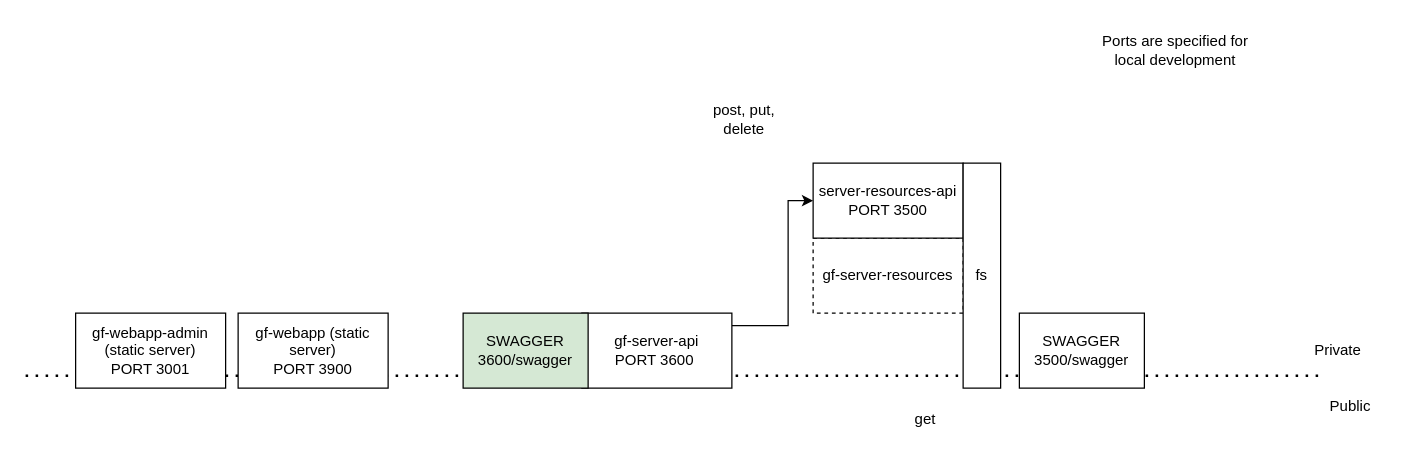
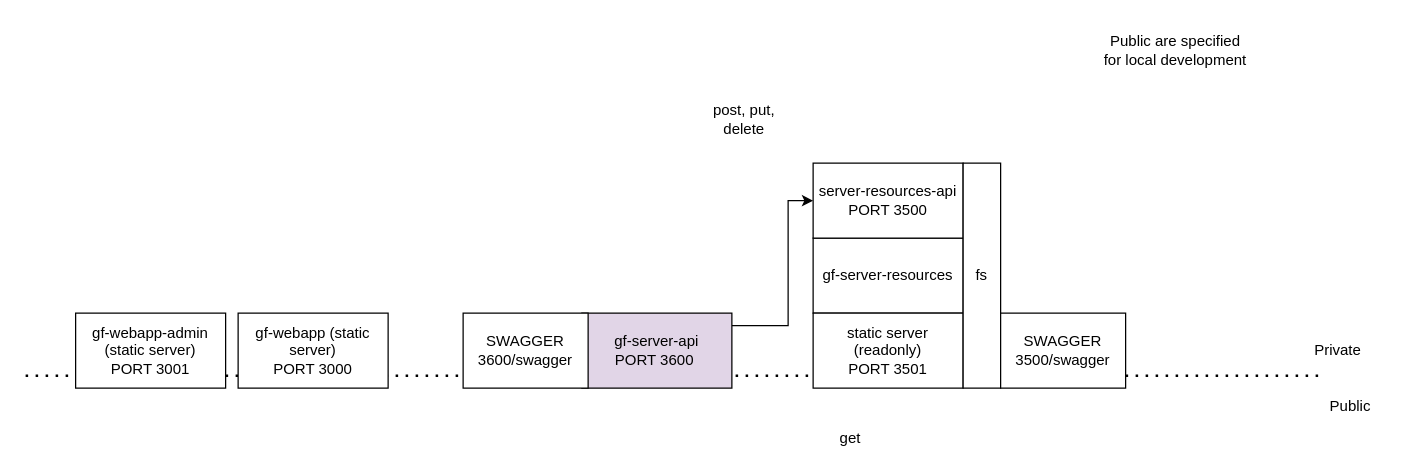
  <mxCell id="0" />
  <mxCell id="1" parent="0" />
  <mxCell id="2" value="" style="endArrow=none;dashed=1;html=1;dashPattern=1 3;strokeWidth=2;rounded=0;" parent="1" edge="1"><mxGeometry width="50" height="50" relative="1" as="geometry"><mxPoint x="20" y="300" as="sourcePoint" /><mxPoint x="1060" y="300" as="targetPoint" /></mxGeometry></mxCell>
  <mxCell id="3" style="edgeStyle=orthogonalEdgeStyle;rounded=0;orthogonalLoop=1;jettySize=auto;html=1;" parent="1" source="4" target="9" edge="1"><mxGeometry relative="1" as="geometry"><Array as="points"><mxPoint x="630" y="260" /><mxPoint x="630" y="160" /></Array></mxGeometry></mxCell>
- <mxCell id="4" value="gf-server-api &lt;br&gt;PORT 3600&amp;nbsp;" style="whiteSpace=wrap;html=1;" parent="1" vertex="1"><mxGeometry x="465" y="250" width="120" height="60" as="geometry" /></mxCell>
+ <mxCell id="4" value="gf-server-api &lt;br&gt;PORT 3600&amp;nbsp;" style="whiteSpace=wrap;html=1;fillColor=#e1d5e7;" parent="1" vertex="1"><mxGeometry x="465" y="250" width="120" height="60" as="geometry" /></mxCell>
  <mxCell id="5" value="Public" style="text;html=1;strokeColor=none;fillColor=none;align=center;verticalAlign=middle;whiteSpace=wrap;rounded=0;" parent="1" vertex="1"><mxGeometry x="1050" y="310" width="60" height="30" as="geometry" /></mxCell>
  <mxCell id="6" value="Private" style="text;html=1;strokeColor=none;fillColor=none;align=center;verticalAlign=middle;whiteSpace=wrap;rounded=0;" parent="1" vertex="1"><mxGeometry x="1040" y="265" width="60" height="30" as="geometry" /></mxCell>
- <mxCell id="7" value="gf-server-resources" style="whiteSpace=wrap;html=1;dashed=1;" parent="1" vertex="1"><mxGeometry x="650" y="190" width="120" height="60" as="geometry" /></mxCell>
+ <mxCell id="7" value="gf-server-resources" style="whiteSpace=wrap;html=1;" parent="1" vertex="1"><mxGeometry x="650" y="190" width="120" height="60" as="geometry" /></mxCell>
+ <mxCell id="8" value="static server (readonly)&lt;br&gt;PORT 3501" style="whiteSpace=wrap;html=1;" parent="1" vertex="1"><mxGeometry x="650" y="250" width="120" height="60" as="geometry" /></mxCell>
  <mxCell id="9" value="server-resources-api PORT 3500" style="whiteSpace=wrap;html=1;" parent="1" vertex="1"><mxGeometry x="650" y="130" width="120" height="60" as="geometry" /></mxCell>
  <mxCell id="10" value="post, put, delete" style="text;html=1;strokeColor=none;fillColor=none;align=center;verticalAlign=middle;whiteSpace=wrap;rounded=0;" parent="1" vertex="1"><mxGeometry x="565" y="80" width="60" height="30" as="geometry" /></mxCell>
- <mxCell id="11" value="get" style="text;html=1;strokeColor=none;fillColor=none;align=center;verticalAlign=middle;whiteSpace=wrap;rounded=0;" parent="1" vertex="1"><mxGeometry x="710" y="320" width="60" height="30" as="geometry" /></mxCell>
- <mxCell id="12" value="Ports are specified for local development" style="text;html=1;strokeColor=none;fillColor=none;align=center;verticalAlign=middle;whiteSpace=wrap;rounded=0;" parent="1" vertex="1"><mxGeometry x="880" y="20" width="120" height="40" as="geometry" /></mxCell>
+ <mxCell id="11" value="get" style="text;html=1;strokeColor=none;fillColor=none;align=center;verticalAlign=middle;whiteSpace=wrap;rounded=0;" parent="1" vertex="1"><mxGeometry x="650" y="335" width="60" height="30" as="geometry" /></mxCell>
+ <mxCell id="12" value="Public are specified for local development" style="text;html=1;strokeColor=none;fillColor=none;align=center;verticalAlign=middle;whiteSpace=wrap;rounded=0;" parent="1" vertex="1"><mxGeometry x="880" y="20" width="120" height="40" as="geometry" /></mxCell>
  <mxCell id="13" value="fs" style="whiteSpace=wrap;html=1;" parent="1" vertex="1"><mxGeometry x="770" y="130" width="30" height="180" as="geometry" /></mxCell>
  <mxCell id="14" value="gf-webapp-admin (static server)&lt;br&gt;PORT 3001" style="whiteSpace=wrap;html=1;" parent="1" vertex="1"><mxGeometry x="60" y="250" width="120" height="60" as="geometry" /></mxCell>
- <mxCell id="15" value="gf-webapp (static server)&lt;br&gt;PORT 3900" style="whiteSpace=wrap;html=1;" parent="1" vertex="1"><mxGeometry y="250" width="120" height="60" as="geometry" x="190" /></mxCell>
- <mxCell id="16" value="SWAGGER&lt;br&gt;3600/swagger" style="whiteSpace=wrap;html=1;fillColor=#d5e8d4;" vertex="1" parent="1"><mxGeometry x="370" y="250" width="100" height="60" as="geometry" /></mxCell>
- <mxCell id="17" value="SWAGGER&lt;br&gt;3500/swagger" style="whiteSpace=wrap;html=1;" vertex="1" parent="1"><mxGeometry x="815" y="250" width="100" height="60" as="geometry" /></mxCell>
+ <mxCell id="15" value="gf-webapp (static server)&lt;br&gt;PORT 3000" style="whiteSpace=wrap;html=1;" parent="1" vertex="1"><mxGeometry y="250" width="120" height="60" as="geometry" x="190" /></mxCell>
+ <mxCell id="16" value="SWAGGER&lt;br&gt;3600/swagger" style="whiteSpace=wrap;html=1;" vertex="1" parent="1"><mxGeometry x="370" y="250" width="100" height="60" as="geometry" /></mxCell>
+ <mxCell id="17" value="SWAGGER&lt;br&gt;3500/swagger" style="whiteSpace=wrap;html=1;" vertex="1" parent="1"><mxGeometry x="800" y="250" width="100" height="60" as="geometry" /></mxCell>
